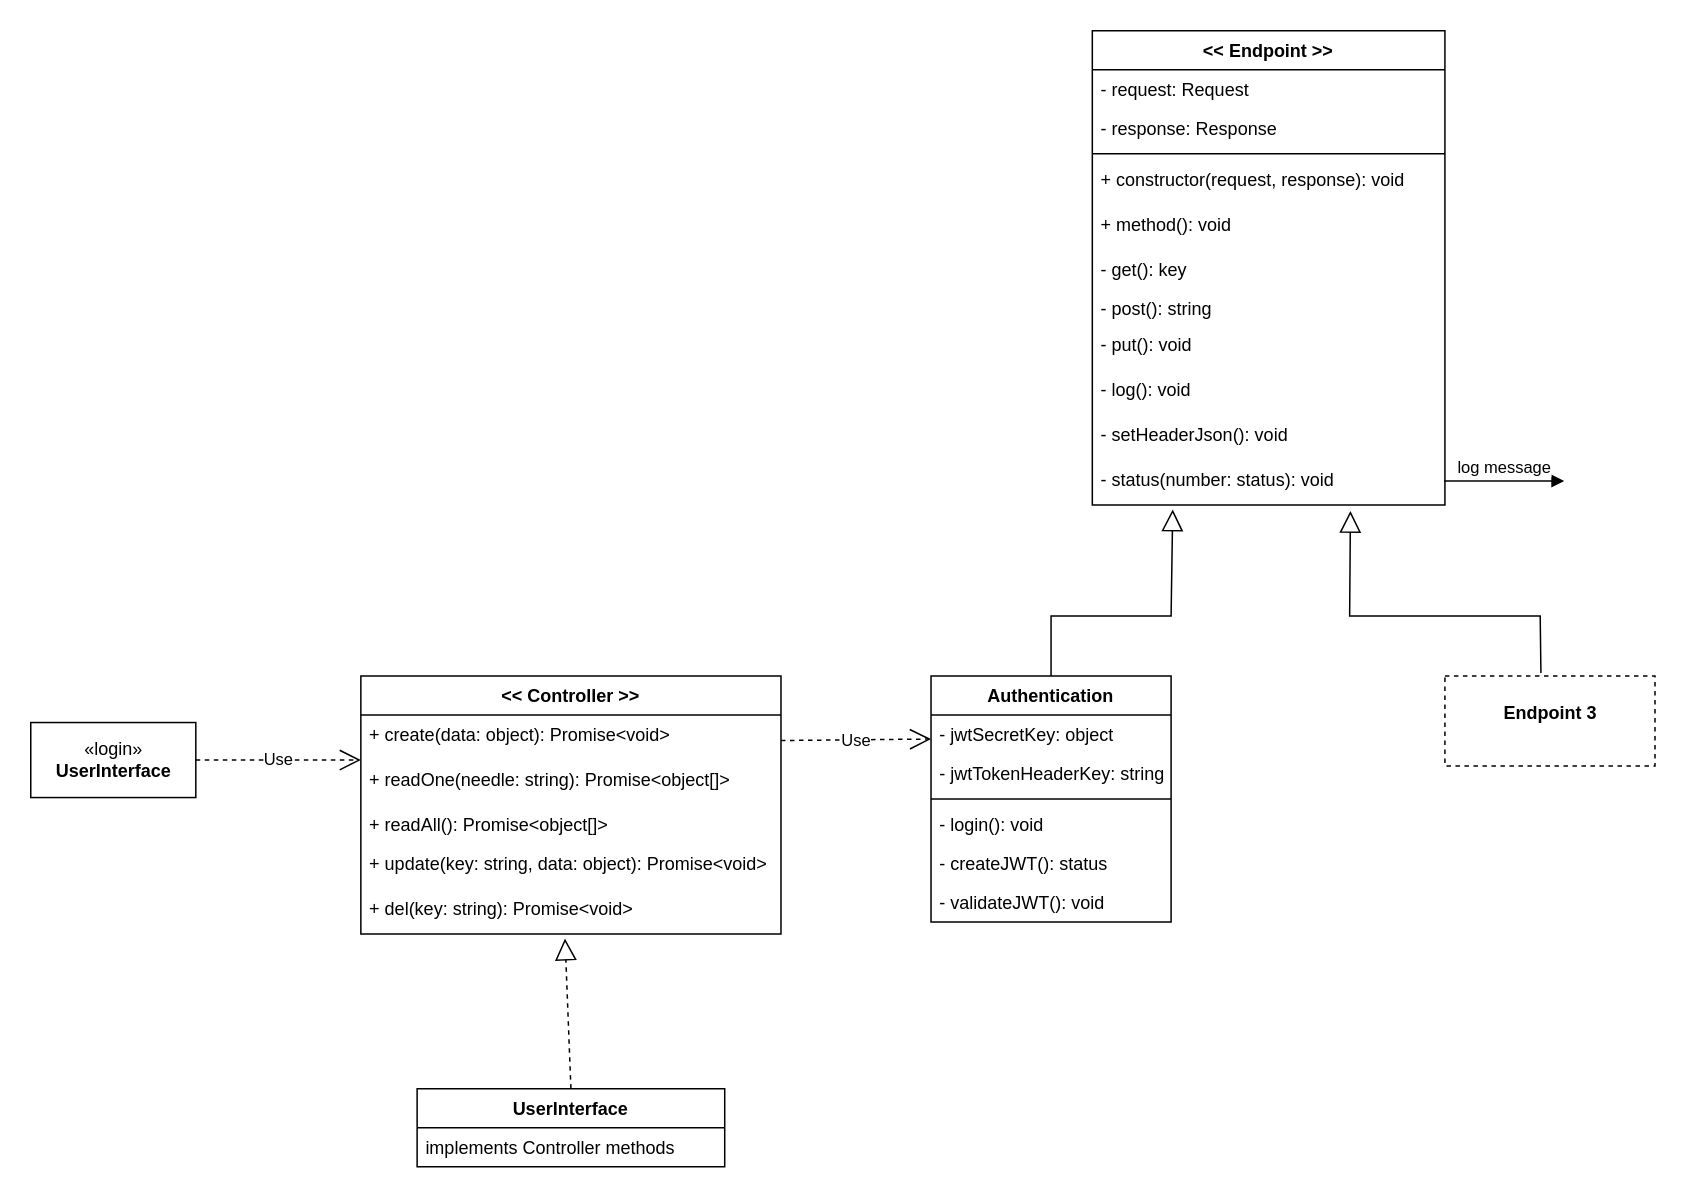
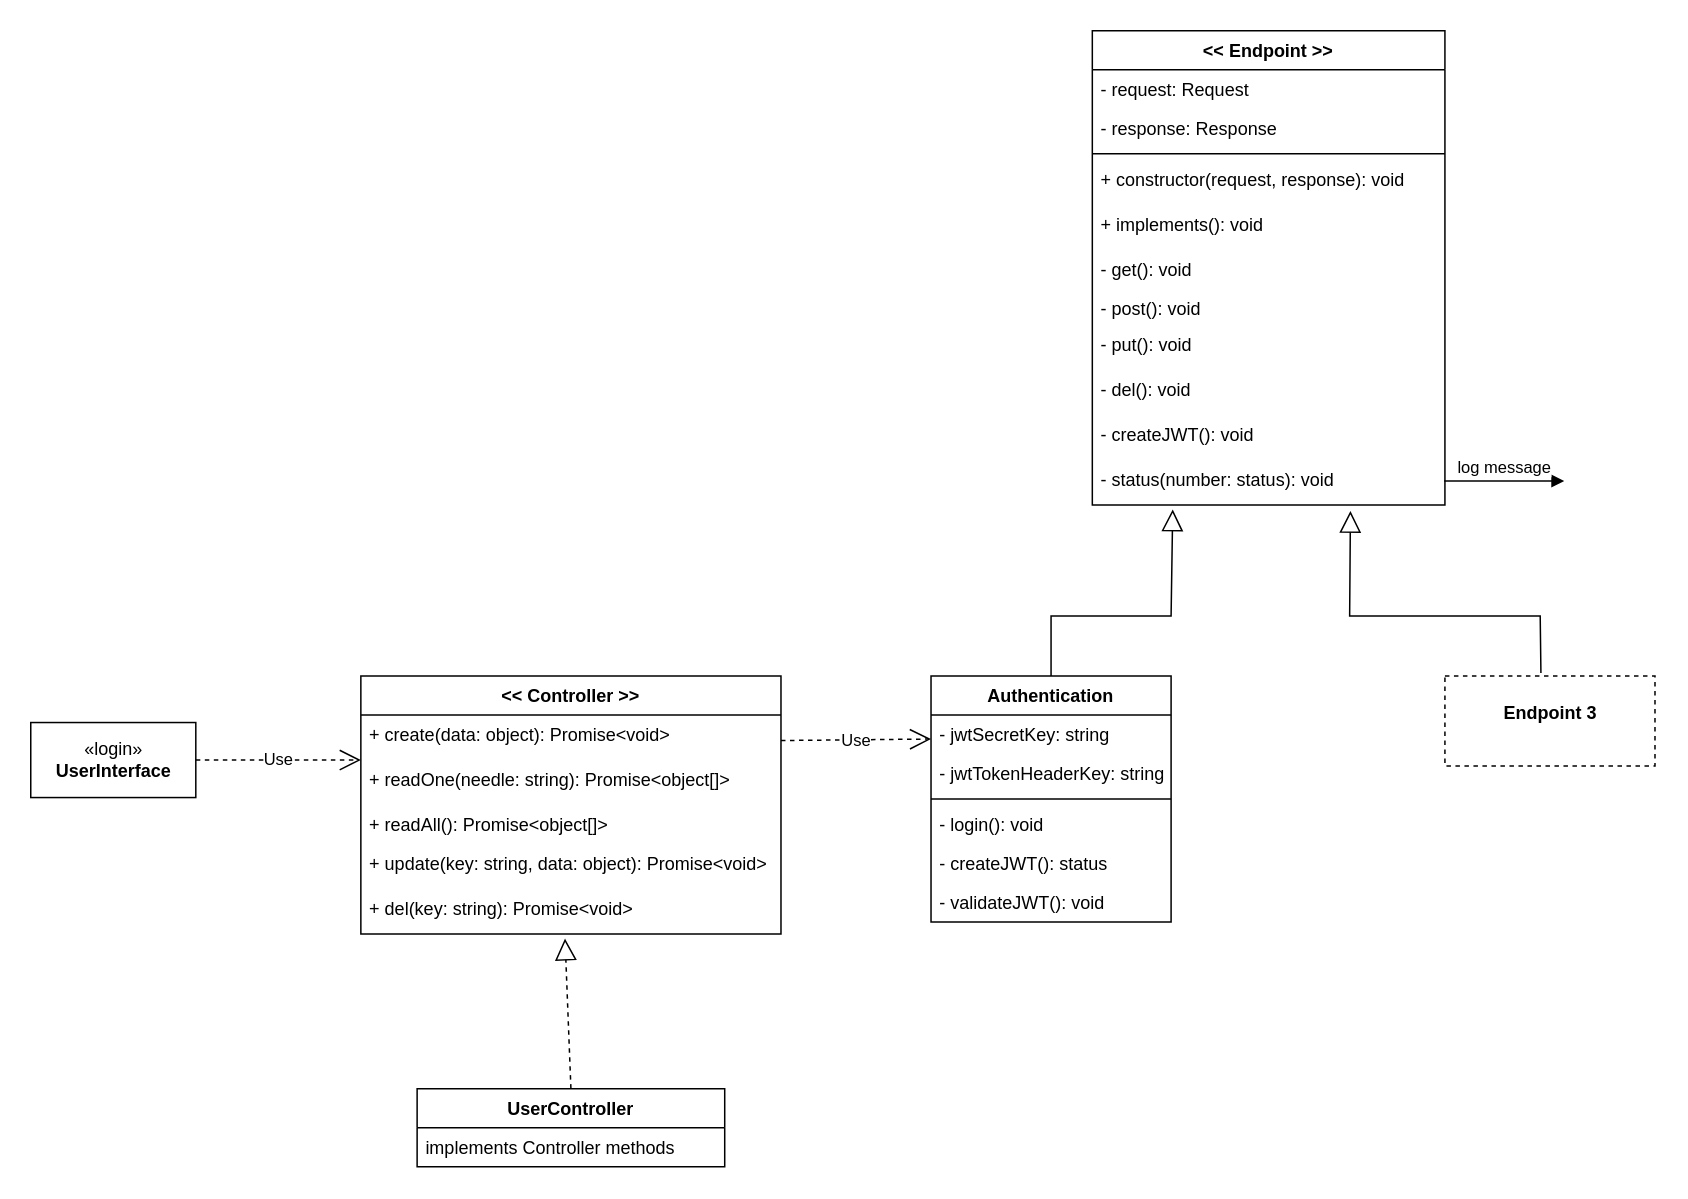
  <mxCell id="0" />
  <mxCell id="1" parent="0" />
  <mxCell id="2" value="&lt;&lt; Endpoint &gt;&gt;" style="swimlane;fontStyle=1;align=center;verticalAlign=top;childLayout=stackLayout;horizontal=1;startSize=26;horizontalStack=0;resizeParent=1;resizeParentMax=0;resizeLast=0;collapsible=1;marginBottom=0;" vertex="1" parent="1"><mxGeometry x="727.5" y="20" width="235" height="316" as="geometry" /></mxCell>
  <mxCell id="3" value="- request: Request" style="text;strokeColor=none;fillColor=none;align=left;verticalAlign=top;spacingLeft=4;spacingRight=4;overflow=hidden;rotatable=0;points=[[0,0.5],[1,0.5]];portConstraint=eastwest;" vertex="1" parent="2"><mxGeometry y="26" width="235" height="26" as="geometry" /></mxCell>
  <mxCell id="4" value="- response: Response" style="text;strokeColor=none;fillColor=none;align=left;verticalAlign=top;spacingLeft=4;spacingRight=4;overflow=hidden;rotatable=0;points=[[0,0.5],[1,0.5]];portConstraint=eastwest;" vertex="1" parent="2"><mxGeometry y="52" width="235" height="26" as="geometry" /></mxCell>
  <mxCell id="5" value="" style="line;strokeWidth=1;fillColor=none;align=left;verticalAlign=middle;spacingTop=-1;spacingLeft=3;spacingRight=3;rotatable=0;labelPosition=right;points=[];portConstraint=eastwest;" vertex="1" parent="2"><mxGeometry y="78" width="235" height="8" as="geometry" /></mxCell>
  <mxCell id="6" value="+ constructor(request, response): void" style="text;strokeColor=none;fillColor=none;align=left;verticalAlign=top;spacingLeft=4;spacingRight=4;overflow=hidden;rotatable=0;points=[[0,0.5],[1,0.5]];portConstraint=eastwest;" vertex="1" parent="2"><mxGeometry y="86" width="235" height="30" as="geometry" /></mxCell>
- <mxCell id="7" value="+ method(): void" style="text;strokeColor=none;fillColor=none;align=left;verticalAlign=top;spacingLeft=4;spacingRight=4;overflow=hidden;rotatable=0;points=[[0,0.5],[1,0.5]];portConstraint=eastwest;" vertex="1" parent="2"><mxGeometry y="116" width="235" height="30" as="geometry" /></mxCell>
- <mxCell id="8" value="- get(): key" style="text;strokeColor=none;fillColor=none;align=left;verticalAlign=top;spacingLeft=4;spacingRight=4;overflow=hidden;rotatable=0;points=[[0,0.5],[1,0.5]];portConstraint=eastwest;" vertex="1" parent="2"><mxGeometry y="146" width="235" height="26" as="geometry" /></mxCell>
- <mxCell id="9" value="- post(): string" style="text;strokeColor=none;fillColor=none;align=left;verticalAlign=top;spacingLeft=4;spacingRight=4;overflow=hidden;rotatable=0;points=[[0,0.5],[1,0.5]];portConstraint=eastwest;" vertex="1" parent="2"><mxGeometry y="172" width="235" height="24" as="geometry" /></mxCell>
+ <mxCell id="7" value="+ implements(): void" style="text;strokeColor=none;fillColor=none;align=left;verticalAlign=top;spacingLeft=4;spacingRight=4;overflow=hidden;rotatable=0;points=[[0,0.5],[1,0.5]];portConstraint=eastwest;" vertex="1" parent="2"><mxGeometry y="116" width="235" height="30" as="geometry" /></mxCell>
+ <mxCell id="8" value="- get(): void" style="text;strokeColor=none;fillColor=none;align=left;verticalAlign=top;spacingLeft=4;spacingRight=4;overflow=hidden;rotatable=0;points=[[0,0.5],[1,0.5]];portConstraint=eastwest;" vertex="1" parent="2"><mxGeometry y="146" width="235" height="26" as="geometry" /></mxCell>
+ <mxCell id="9" value="- post(): void" style="text;strokeColor=none;fillColor=none;align=left;verticalAlign=top;spacingLeft=4;spacingRight=4;overflow=hidden;rotatable=0;points=[[0,0.5],[1,0.5]];portConstraint=eastwest;" vertex="1" parent="2"><mxGeometry y="172" width="235" height="24" as="geometry" /></mxCell>
  <mxCell id="10" value="- put(): void" style="text;strokeColor=none;fillColor=none;align=left;verticalAlign=top;spacingLeft=4;spacingRight=4;overflow=hidden;rotatable=0;points=[[0,0.5],[1,0.5]];portConstraint=eastwest;" vertex="1" parent="2"><mxGeometry y="196" width="235" height="30" as="geometry" /></mxCell>
- <mxCell id="11" value="- log(): void" style="text;strokeColor=none;fillColor=none;align=left;verticalAlign=top;spacingLeft=4;spacingRight=4;overflow=hidden;rotatable=0;points=[[0,0.5],[1,0.5]];portConstraint=eastwest;" vertex="1" parent="2"><mxGeometry y="226" width="235" height="30" as="geometry" /></mxCell>
- <mxCell id="12" value="- setHeaderJson(): void" style="text;strokeColor=none;fillColor=none;align=left;verticalAlign=top;spacingLeft=4;spacingRight=4;overflow=hidden;rotatable=0;points=[[0,0.5],[1,0.5]];portConstraint=eastwest;" vertex="1" parent="2"><mxGeometry y="256" width="235" height="30" as="geometry" /></mxCell>
+ <mxCell id="11" value="- del(): void" style="text;strokeColor=none;fillColor=none;align=left;verticalAlign=top;spacingLeft=4;spacingRight=4;overflow=hidden;rotatable=0;points=[[0,0.5],[1,0.5]];portConstraint=eastwest;" vertex="1" parent="2"><mxGeometry y="226" width="235" height="30" as="geometry" /></mxCell>
+ <mxCell id="12" value="- createJWT(): void" style="text;strokeColor=none;fillColor=none;align=left;verticalAlign=top;spacingLeft=4;spacingRight=4;overflow=hidden;rotatable=0;points=[[0,0.5],[1,0.5]];portConstraint=eastwest;" vertex="1" parent="2"><mxGeometry y="256" width="235" height="30" as="geometry" /></mxCell>
  <mxCell id="13" value="- status(number: status): void" style="text;strokeColor=none;fillColor=none;align=left;verticalAlign=top;spacingLeft=4;spacingRight=4;overflow=hidden;rotatable=0;points=[[0,0.5],[1,0.5]];portConstraint=eastwest;" vertex="1" parent="2"><mxGeometry y="286" width="235" height="30" as="geometry" /></mxCell>
  <mxCell id="14" value="log message" style="html=1;verticalAlign=bottom;endArrow=block;rounded=0;" edge="1" parent="1"><mxGeometry width="80" relative="1" as="geometry"><mxPoint x="962" y="320" as="sourcePoint" /><mxPoint x="1042" y="320" as="targetPoint" /></mxGeometry></mxCell>
  <mxCell id="15" value="&lt;p style=&quot;margin: 0px ; margin-top: 4px ; text-align: center&quot;&gt;&lt;br&gt;&lt;b&gt;Endpoint 3&lt;/b&gt;&lt;/p&gt;" style="verticalAlign=top;align=left;overflow=fill;fontSize=12;fontFamily=Helvetica;html=1;dashed=1;" vertex="1" parent="1"><mxGeometry x="962.5" y="450" width="140" height="60" as="geometry" /></mxCell>
  <mxCell id="16" value="" style="endArrow=block;dashed=0;endFill=0;endSize=12;html=1;rounded=0;exitX=0.457;exitY=-0.033;exitDx=0;exitDy=0;exitPerimeter=0;entryX=0.732;entryY=1.133;entryDx=0;entryDy=0;entryPerimeter=0;" edge="1" parent="1" source="15" target="13"><mxGeometry width="160" relative="1" as="geometry"><mxPoint x="1020" y="410" as="sourcePoint" /><mxPoint x="920" y="380" as="targetPoint" /><Array as="points"><mxPoint x="1026" y="410" /><mxPoint x="899" y="410" /></Array></mxGeometry></mxCell>
  <mxCell id="17" value="Authentication" style="swimlane;fontStyle=1;align=center;verticalAlign=top;childLayout=stackLayout;horizontal=1;startSize=26;horizontalStack=0;resizeParent=1;resizeParentMax=0;resizeLast=0;collapsible=1;marginBottom=0;" vertex="1" parent="1"><mxGeometry x="620" y="450" width="160" height="164" as="geometry" /></mxCell>
- <mxCell id="18" value="- jwtSecretKey: object" style="text;strokeColor=none;fillColor=none;align=left;verticalAlign=top;spacingLeft=4;spacingRight=4;overflow=hidden;rotatable=0;points=[[0,0.5],[1,0.5]];portConstraint=eastwest;" vertex="1" parent="17"><mxGeometry y="26" width="160" height="26" as="geometry" /></mxCell>
+ <mxCell id="18" value="- jwtSecretKey: string" style="text;strokeColor=none;fillColor=none;align=left;verticalAlign=top;spacingLeft=4;spacingRight=4;overflow=hidden;rotatable=0;points=[[0,0.5],[1,0.5]];portConstraint=eastwest;" vertex="1" parent="17"><mxGeometry y="26" width="160" height="26" as="geometry" /></mxCell>
  <mxCell id="19" value="- jwtTokenHeaderKey: string" style="text;strokeColor=none;fillColor=none;align=left;verticalAlign=top;spacingLeft=4;spacingRight=4;overflow=hidden;rotatable=0;points=[[0,0.5],[1,0.5]];portConstraint=eastwest;" vertex="1" parent="17"><mxGeometry y="52" width="160" height="26" as="geometry" /></mxCell>
  <mxCell id="20" value="" style="line;strokeWidth=1;fillColor=none;align=left;verticalAlign=middle;spacingTop=-1;spacingLeft=3;spacingRight=3;rotatable=0;labelPosition=right;points=[];portConstraint=eastwest;" vertex="1" parent="17"><mxGeometry y="78" width="160" height="8" as="geometry" /></mxCell>
  <mxCell id="21" value="- login(): void" style="text;strokeColor=none;fillColor=none;align=left;verticalAlign=top;spacingLeft=4;spacingRight=4;overflow=hidden;rotatable=0;points=[[0,0.5],[1,0.5]];portConstraint=eastwest;" vertex="1" parent="17"><mxGeometry y="86" width="160" height="26" as="geometry" /></mxCell>
  <mxCell id="22" value="- createJWT(): status" style="text;strokeColor=none;fillColor=none;align=left;verticalAlign=top;spacingLeft=4;spacingRight=4;overflow=hidden;rotatable=0;points=[[0,0.5],[1,0.5]];portConstraint=eastwest;" vertex="1" parent="17"><mxGeometry y="112" width="160" height="26" as="geometry" /></mxCell>
  <mxCell id="23" value="- validateJWT(): void" style="text;strokeColor=none;fillColor=none;align=left;verticalAlign=top;spacingLeft=4;spacingRight=4;overflow=hidden;rotatable=0;points=[[0,0.5],[1,0.5]];portConstraint=eastwest;" vertex="1" parent="17"><mxGeometry y="138" width="160" height="26" as="geometry" /></mxCell>
  <mxCell id="24" value="" style="endArrow=block;dashed=0;endFill=0;endSize=12;html=1;rounded=0;exitX=0.5;exitY=0;exitDx=0;exitDy=0;entryX=0.228;entryY=1.1;entryDx=0;entryDy=0;entryPerimeter=0;" edge="1" parent="1" source="17" target="13"><mxGeometry width="160" relative="1" as="geometry"><mxPoint x="700" y="440" as="sourcePoint" /><mxPoint x="780" y="360" as="targetPoint" /><Array as="points"><mxPoint x="700" y="410" /><mxPoint x="780" y="410" /></Array></mxGeometry></mxCell>
- <mxCell id="25" value="UserInterface" style="swimlane;fontStyle=1;align=center;verticalAlign=top;childLayout=stackLayout;horizontal=1;startSize=26;horizontalStack=0;resizeParent=1;resizeParentMax=0;resizeLast=0;collapsible=1;marginBottom=0;" vertex="1" parent="1"><mxGeometry x="277.5" y="725" width="205" height="52" as="geometry" /></mxCell>
+ <mxCell id="25" value="UserController" style="swimlane;fontStyle=1;align=center;verticalAlign=top;childLayout=stackLayout;horizontal=1;startSize=26;horizontalStack=0;resizeParent=1;resizeParentMax=0;resizeLast=0;collapsible=1;marginBottom=0;" vertex="1" parent="1"><mxGeometry x="277.5" y="725" width="205" height="52" as="geometry" /></mxCell>
  <mxCell id="26" value="implements Controller methods" style="text;strokeColor=none;fillColor=none;align=left;verticalAlign=top;spacingLeft=4;spacingRight=4;overflow=hidden;rotatable=0;points=[[0,0.5],[1,0.5]];portConstraint=eastwest;" vertex="1" parent="25"><mxGeometry y="26" width="205" height="26" as="geometry" /></mxCell>
  <mxCell id="27" value="&lt;&lt; Controller &gt;&gt;" style="swimlane;fontStyle=1;align=center;verticalAlign=top;childLayout=stackLayout;horizontal=1;startSize=26;horizontalStack=0;resizeParent=1;resizeParentMax=0;resizeLast=0;collapsible=1;marginBottom=0;" vertex="1" parent="1"><mxGeometry x="240" y="450" width="280" height="172" as="geometry" /></mxCell>
  <mxCell id="28" value="+ create(data: object): Promise&lt;void&gt;" style="text;strokeColor=none;fillColor=none;align=left;verticalAlign=top;spacingLeft=4;spacingRight=4;overflow=hidden;rotatable=0;points=[[0,0.5],[1,0.5]];portConstraint=eastwest;" vertex="1" parent="27"><mxGeometry y="26" width="280" height="30" as="geometry" /></mxCell>
  <mxCell id="29" value="+ readOne(needle: string): Promise&lt;object[]&gt;" style="text;strokeColor=none;fillColor=none;align=left;verticalAlign=top;spacingLeft=4;spacingRight=4;overflow=hidden;rotatable=0;points=[[0,0.5],[1,0.5]];portConstraint=eastwest;" vertex="1" parent="27"><mxGeometry y="56" width="280" height="30" as="geometry" /></mxCell>
  <mxCell id="30" value="+ readAll(): Promise&lt;object[]&gt;" style="text;strokeColor=none;fillColor=none;align=left;verticalAlign=top;spacingLeft=4;spacingRight=4;overflow=hidden;rotatable=0;points=[[0,0.5],[1,0.5]];portConstraint=eastwest;" vertex="1" parent="27"><mxGeometry y="86" width="280" height="26" as="geometry" /></mxCell>
  <mxCell id="31" value="+ update(key: string, data: object): Promise&lt;void&gt;" style="text;strokeColor=none;fillColor=none;align=left;verticalAlign=top;spacingLeft=4;spacingRight=4;overflow=hidden;rotatable=0;points=[[0,0.5],[1,0.5]];portConstraint=eastwest;" vertex="1" parent="27"><mxGeometry y="112" width="280" height="30" as="geometry" /></mxCell>
  <mxCell id="32" value="+ del(key: string): Promise&lt;void&gt;" style="text;strokeColor=none;fillColor=none;align=left;verticalAlign=top;spacingLeft=4;spacingRight=4;overflow=hidden;rotatable=0;points=[[0,0.5],[1,0.5]];portConstraint=eastwest;" vertex="1" parent="27"><mxGeometry y="142" width="280" height="30" as="geometry" /></mxCell>
  <mxCell id="33" value="" style="endArrow=block;dashed=1;endFill=0;endSize=12;html=1;rounded=0;exitX=0.5;exitY=0;exitDx=0;exitDy=0;entryX=0.486;entryY=1.1;entryDx=0;entryDy=0;entryPerimeter=0;" edge="1" parent="1" source="25" target="32"><mxGeometry width="160" relative="1" as="geometry"><mxPoint x="319.5" y="715" as="sourcePoint" /><mxPoint x="375" y="657" as="targetPoint" /></mxGeometry></mxCell>
  <mxCell id="34" value="«login»&lt;br&gt;&lt;b&gt;UserInterface&lt;/b&gt;" style="html=1;" vertex="1" parent="1"><mxGeometry x="20" y="481" width="110" height="50" as="geometry" /></mxCell>
  <mxCell id="35" value="Use" style="endArrow=open;endSize=12;dashed=1;html=1;rounded=0;exitX=1;exitY=0.5;exitDx=0;exitDy=0;" edge="1" parent="1" source="34"><mxGeometry width="160" relative="1" as="geometry"><mxPoint x="140" y="505.5" as="sourcePoint" /><mxPoint x="240" y="506" as="targetPoint" /></mxGeometry></mxCell>
  <mxCell id="36" value="Use" style="endArrow=open;endSize=12;dashed=1;html=1;rounded=0;exitX=1;exitY=0.25;exitDx=0;exitDy=0;" edge="1" parent="1" source="27"><mxGeometry width="160" relative="1" as="geometry"><mxPoint x="500" y="490" as="sourcePoint" /><mxPoint x="620" y="492" as="targetPoint" /></mxGeometry></mxCell>
